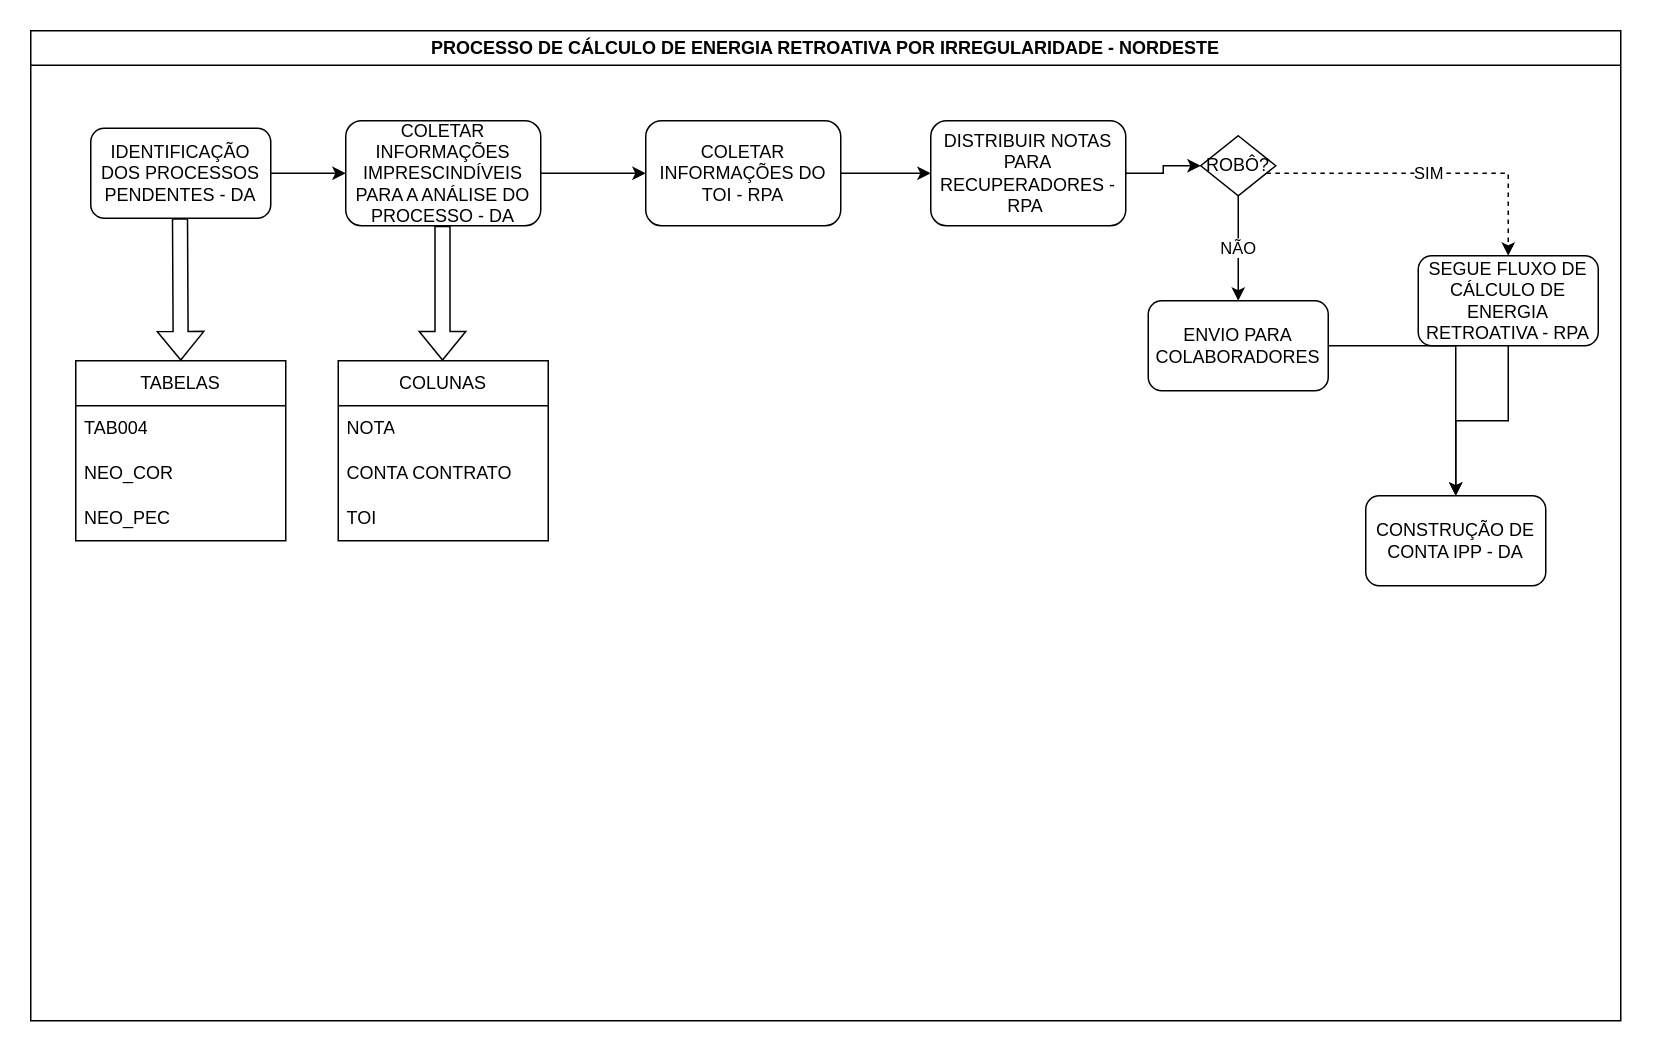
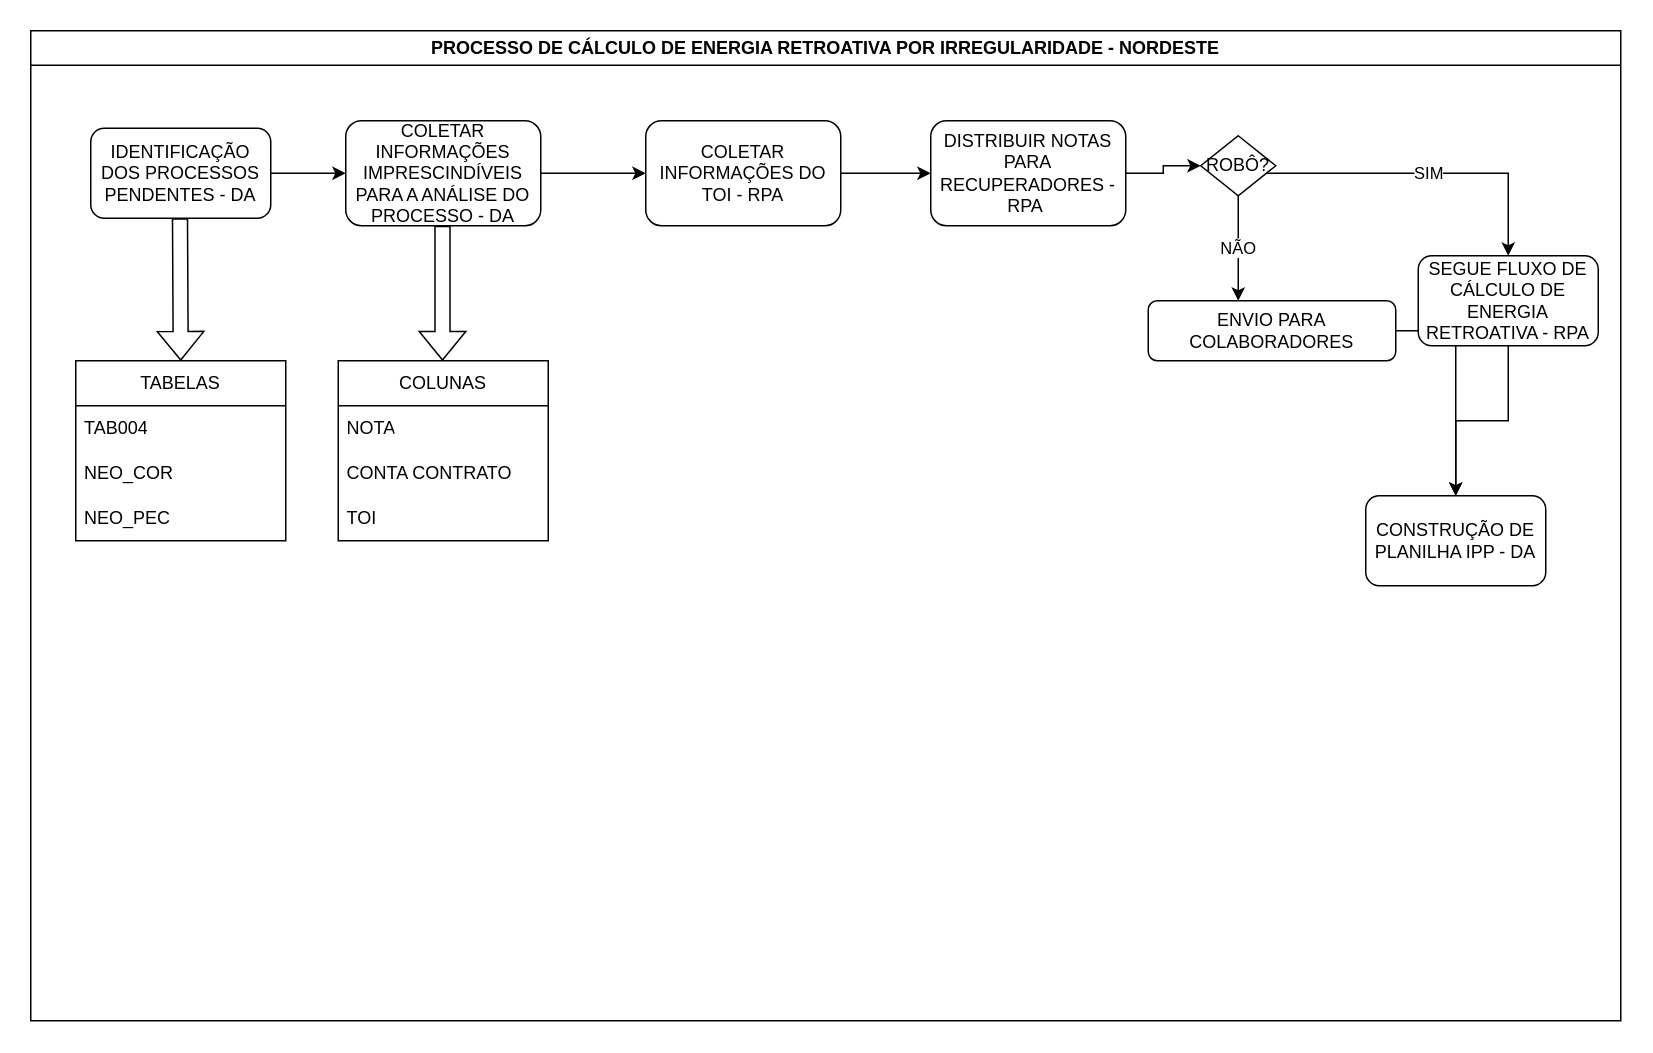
  <mxCell id="0" />
  <mxCell id="1" parent="0" />
  <mxCell id="2" value="PROCESSO DE CÁLCULO DE ENERGIA RETROATIVA POR IRREGULARIDADE - NORDESTE" style="swimlane;whiteSpace=wrap;html=1;" parent="1" vertex="1"><mxGeometry x="20" width="1060" height="660" as="geometry" y="20" /></mxCell>
  <mxCell id="3" value="" style="edgeStyle=orthogonalEdgeStyle;rounded=0;orthogonalLoop=1;jettySize=auto;html=1;" parent="2" source="4" target="6" edge="1"><mxGeometry relative="1" as="geometry" /></mxCell>
  <mxCell id="4" value="IDENTIFICAÇÃO DOS PROCESSOS PENDENTES - DA" style="rounded=1;whiteSpace=wrap;html=1;" parent="2" vertex="1"><mxGeometry x="40" y="65" width="120" height="60" as="geometry" /></mxCell>
  <mxCell id="5" value="" style="edgeStyle=orthogonalEdgeStyle;rounded=0;orthogonalLoop=1;jettySize=auto;html=1;" parent="2" source="6" target="27" edge="1"><mxGeometry relative="1" as="geometry" /></mxCell>
  <mxCell id="6" value="COLETAR INFORMAÇÕES IMPRESCINDÍVEIS PARA A ANÁLISE DO PROCESSO - DA" style="rounded=1;whiteSpace=wrap;html=1;" parent="2" vertex="1"><mxGeometry x="210" y="60" width="130" height="70" as="geometry" /></mxCell>
  <mxCell id="7" value="" style="shape=flexArrow;endArrow=classic;html=1;rounded=0;" parent="2" edge="1"><mxGeometry width="50" height="50" relative="1" as="geometry"><mxPoint x="274.5" y="130" as="sourcePoint" /><mxPoint x="274.5" y="220" as="targetPoint" /></mxGeometry></mxCell>
  <mxCell id="8" value="COLUNAS" style="swimlane;fontStyle=0;childLayout=stackLayout;horizontal=1;startSize=30;horizontalStack=0;resizeParent=1;resizeParentMax=0;resizeLast=0;collapsible=1;marginBottom=0;whiteSpace=wrap;html=1;" parent="2" vertex="1"><mxGeometry x="205" y="220" width="140" height="120" as="geometry"><mxRectangle x="180" y="240" width="100" height="30" as="alternateBounds" /></mxGeometry></mxCell>
  <mxCell id="9" value="NOTA" style="text;strokeColor=none;fillColor=none;align=left;verticalAlign=middle;spacingLeft=4;spacingRight=4;overflow=hidden;points=[[0,0.5],[1,0.5]];portConstraint=eastwest;rotatable=0;whiteSpace=wrap;html=1;" parent="8" vertex="1"><mxGeometry y="30" width="140" height="30" as="geometry" /></mxCell>
  <mxCell id="10" value="CONTA CONTRATO" style="text;strokeColor=none;fillColor=none;align=left;verticalAlign=middle;spacingLeft=4;spacingRight=4;overflow=hidden;points=[[0,0.5],[1,0.5]];portConstraint=eastwest;rotatable=0;whiteSpace=wrap;html=1;" parent="8" vertex="1"><mxGeometry y="60" width="140" height="30" as="geometry" /></mxCell>
  <mxCell id="11" value="TOI" style="text;strokeColor=none;fillColor=none;align=left;verticalAlign=middle;spacingLeft=4;spacingRight=4;overflow=hidden;points=[[0,0.5],[1,0.5]];portConstraint=eastwest;rotatable=0;whiteSpace=wrap;html=1;" parent="8" vertex="1"><mxGeometry y="90" width="140" height="30" as="geometry" /></mxCell>
  <mxCell id="12" value="" style="edgeStyle=orthogonalEdgeStyle;rounded=0;orthogonalLoop=1;jettySize=auto;html=1;" parent="2" source="13" target="16" edge="1"><mxGeometry relative="1" as="geometry" /></mxCell>
  <mxCell id="13" value="DISTRIBUIR NOTAS PARA RECUPERADORES -RPA&amp;nbsp;" style="rounded=1;whiteSpace=wrap;html=1;" parent="2" vertex="1"><mxGeometry x="600" y="60" width="130" height="70" as="geometry" /></mxCell>
- <mxCell id="14" value="SIM" style="edgeStyle=orthogonalEdgeStyle;rounded=0;orthogonalLoop=1;jettySize=auto;html=1;dashed=1;" parent="2" source="16" target="20" edge="1"><mxGeometry relative="1" as="geometry"><Array as="points"><mxPoint x="860" y="95" /><mxPoint x="860" y="95" /></Array></mxGeometry></mxCell>
+ <mxCell id="14" value="SIM" style="edgeStyle=orthogonalEdgeStyle;rounded=0;orthogonalLoop=1;jettySize=auto;html=1;" parent="2" source="16" target="20" edge="1"><mxGeometry relative="1" as="geometry"><Array as="points"><mxPoint x="860" y="95" /><mxPoint x="860" y="95" /></Array></mxGeometry></mxCell>
  <mxCell id="15" value="NÃO" style="edgeStyle=orthogonalEdgeStyle;rounded=0;orthogonalLoop=1;jettySize=auto;html=1;" parent="2" source="16" target="18" edge="1"><mxGeometry relative="1" as="geometry"><Array as="points"><mxPoint x="805" y="150" /><mxPoint x="805" y="150" /></Array></mxGeometry></mxCell>
  <mxCell id="16" value="ROBÔ?" style="rhombus;whiteSpace=wrap;html=1;" parent="2" vertex="1"><mxGeometry x="780" y="70" width="50" height="40" as="geometry" /></mxCell>
  <mxCell id="17" style="edgeStyle=orthogonalEdgeStyle;rounded=0;orthogonalLoop=1;jettySize=auto;html=1;exitX=1;exitY=0.5;exitDx=0;exitDy=0;" edge="1" parent="2" source="18" target="28"><mxGeometry relative="1" as="geometry" /></mxCell>
- <mxCell id="18" value="ENVIO PARA COLABORADORES" style="rounded=1;whiteSpace=wrap;html=1;" parent="2" vertex="1"><mxGeometry x="745" y="180" width="120" height="60" as="geometry" /></mxCell>
+ <mxCell id="18" value="ENVIO PARA COLABORADORES" style="rounded=1;whiteSpace=wrap;html=1;" parent="2" vertex="1"><mxGeometry x="745" y="180" width="165" height="40" as="geometry" /></mxCell>
  <mxCell id="19" style="edgeStyle=orthogonalEdgeStyle;rounded=0;orthogonalLoop=1;jettySize=auto;html=1;" parent="2" source="20" target="28" edge="1"><mxGeometry relative="1" as="geometry" /></mxCell>
  <mxCell id="20" value="SEGUE FLUXO DE CÁLCULO DE ENERGIA RETROATIVA - RPA" style="rounded=1;whiteSpace=wrap;html=1;" parent="2" vertex="1"><mxGeometry x="925" y="150" width="120" height="60" as="geometry" /></mxCell>
  <mxCell id="21" value="TABELAS" style="swimlane;fontStyle=0;childLayout=stackLayout;horizontal=1;startSize=30;horizontalStack=0;resizeParent=1;resizeParentMax=0;resizeLast=0;collapsible=1;marginBottom=0;whiteSpace=wrap;html=1;" parent="2" vertex="1"><mxGeometry x="30" y="220" width="140" height="120" as="geometry"><mxRectangle x="180" y="240" width="100" height="30" as="alternateBounds" /></mxGeometry></mxCell>
  <mxCell id="22" value="TAB004" style="text;strokeColor=none;fillColor=none;align=left;verticalAlign=middle;spacingLeft=4;spacingRight=4;overflow=hidden;points=[[0,0.5],[1,0.5]];portConstraint=eastwest;rotatable=0;whiteSpace=wrap;html=1;" parent="21" vertex="1"><mxGeometry y="30" width="140" height="30" as="geometry" /></mxCell>
  <mxCell id="23" value="NEO_COR" style="text;strokeColor=none;fillColor=none;align=left;verticalAlign=middle;spacingLeft=4;spacingRight=4;overflow=hidden;points=[[0,0.5],[1,0.5]];portConstraint=eastwest;rotatable=0;whiteSpace=wrap;html=1;" parent="21" vertex="1"><mxGeometry y="60" width="140" height="30" as="geometry" /></mxCell>
  <mxCell id="24" value="NEO_PEC" style="text;strokeColor=none;fillColor=none;align=left;verticalAlign=middle;spacingLeft=4;spacingRight=4;overflow=hidden;points=[[0,0.5],[1,0.5]];portConstraint=eastwest;rotatable=0;whiteSpace=wrap;html=1;" parent="21" vertex="1"><mxGeometry y="90" width="140" height="30" as="geometry" /></mxCell>
  <mxCell id="25" value="" style="shape=flexArrow;endArrow=classic;html=1;rounded=0;entryX=0.5;entryY=0;entryDx=0;entryDy=0;" parent="2" target="21" edge="1"><mxGeometry width="50" height="50" relative="1" as="geometry"><mxPoint x="99.5" y="125" as="sourcePoint" /><mxPoint x="99.5" y="215" as="targetPoint" /></mxGeometry></mxCell>
  <mxCell id="26" value="" style="edgeStyle=orthogonalEdgeStyle;rounded=0;orthogonalLoop=1;jettySize=auto;html=1;" parent="2" source="27" target="13" edge="1"><mxGeometry relative="1" as="geometry" /></mxCell>
  <mxCell id="27" value="COLETAR INFORMAÇÕES DO TOI - RPA" style="rounded=1;whiteSpace=wrap;html=1;" parent="2" vertex="1"><mxGeometry x="410" y="60" width="130" height="70" as="geometry" /></mxCell>
- <mxCell id="28" value="CONSTRUÇÃO DE CONTA IPP - DA" style="rounded=1;whiteSpace=wrap;html=1;" parent="2" vertex="1"><mxGeometry x="890" y="310" width="120" height="60" as="geometry" /></mxCell>
+ <mxCell id="28" value="CONSTRUÇÃO DE PLANILHA IPP - DA" style="rounded=1;whiteSpace=wrap;html=1;" parent="2" vertex="1"><mxGeometry x="890" y="310" width="120" height="60" as="geometry" /></mxCell>
